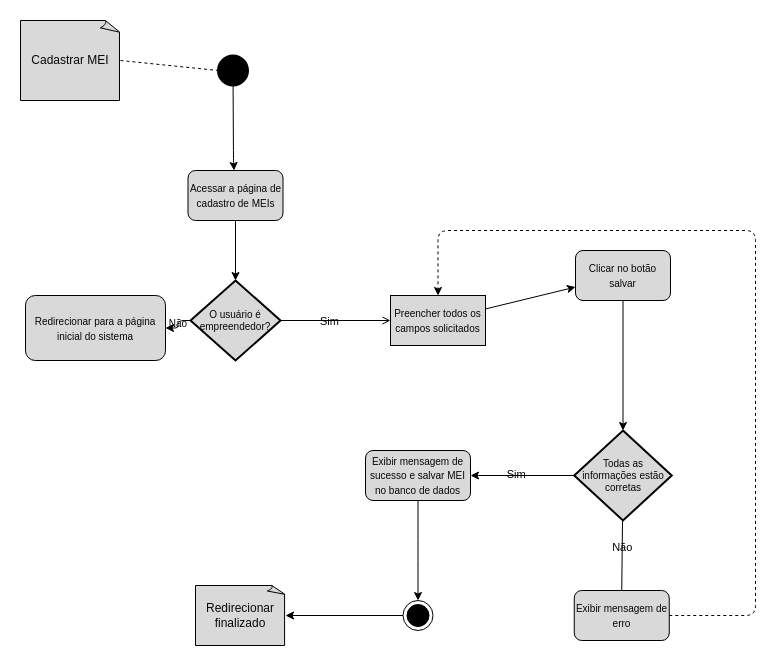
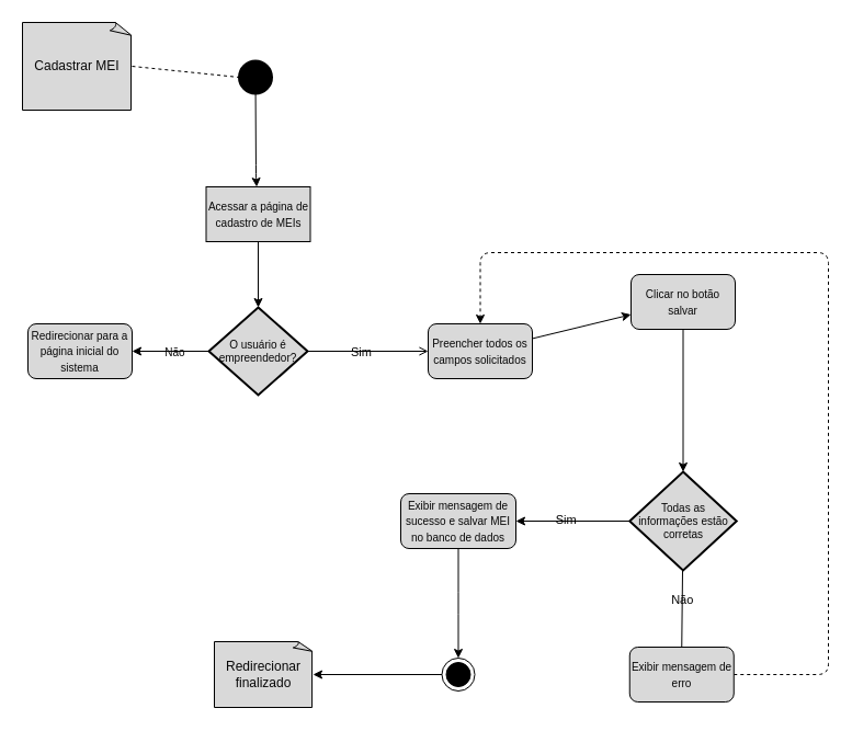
  <mxCell id="0" />
  <mxCell id="1" parent="0" />
  <mxCell id="2" value="&lt;font color=&quot;#080808&quot;&gt;Cadastrar MEI&lt;br&gt;&lt;/font&gt;" style="whiteSpace=wrap;html=1;shape=mxgraph.basic.document;strokeColor=#000000;fillColor=#D9D9D9;" parent="1" vertex="1"><mxGeometry x="20" y="20" width="100" height="80" as="geometry" /></mxCell>
  <mxCell id="3" style="edgeStyle=none;html=1;strokeColor=#000000;fontSize=10;fontColor=#080808;" parent="1" source="4" target="7" edge="1"><mxGeometry relative="1" as="geometry"><Array as="points"><mxPoint x="233" y="160" /></Array></mxGeometry></mxCell>
  <mxCell id="4" value="" style="strokeWidth=2;html=1;shape=mxgraph.flowchart.start_1;whiteSpace=wrap;strokeColor=#000000;fontColor=#080808;fillColor=#000000;" parent="1" vertex="1"><mxGeometry x="217.5" y="55" width="30" height="30" as="geometry" /></mxCell>
  <mxCell id="5" value="" style="endArrow=none;dashed=1;html=1;strokeColor=#000000;fontColor=#080808;entryX=0;entryY=0.5;entryDx=0;entryDy=0;entryPerimeter=0;exitX=1;exitY=0.5;exitDx=0;exitDy=0;exitPerimeter=0;" parent="1" source="2" target="4" edge="1"><mxGeometry width="50" height="50" relative="1" as="geometry"><mxPoint x="125" y="100" as="sourcePoint" /><mxPoint x="175" y="50" as="targetPoint" /></mxGeometry></mxCell>
  <mxCell id="6" style="edgeStyle=none;html=1;strokeColor=#000000;fontSize=10;fontColor=#080808;" parent="1" source="7" target="12" edge="1"><mxGeometry relative="1" as="geometry" /></mxCell>
- <mxCell id="7" value="&lt;font style=&quot;font-size: 10px;&quot;&gt;Acessar a página de cadastro de MEIs&lt;/font&gt;" style="rounded=1;whiteSpace=wrap;html=1;strokeColor=#000000;fontColor=#080808;fillColor=#D9D9D9;" parent="1" vertex="1"><mxGeometry x="187.5" y="170" width="95" height="50" as="geometry" /></mxCell>
+ <mxCell id="7" value="&lt;font style=&quot;font-size: 10px;&quot;&gt;Acessar a página de cadastro de MEIs&lt;/font&gt;" style="whiteSpace=wrap;html=1;strokeColor=#000000;fontColor=#080808;fillColor=#D9D9D9;rounded=0;" parent="1" vertex="1"><mxGeometry x="187.5" y="170" width="95" height="50" as="geometry" /></mxCell>
  <mxCell id="8" style="edgeStyle=orthogonalEdgeStyle;html=1;entryX=1;entryY=0.5;entryDx=0;entryDy=0;labelBackgroundColor=default;strokeColor=#000000;fontSize=10;fontColor=#080808;" parent="1" source="12" target="13" edge="1"><mxGeometry relative="1" as="geometry" /></mxCell>
  <mxCell id="9" value="Não" style="edgeLabel;align=center;verticalAlign=middle;resizable=0;points=[];fontSize=10;fontColor=#080808;labelBackgroundColor=none;" parent="8" vertex="1" connectable="0"><mxGeometry x="-0.103" relative="1" as="geometry"><mxPoint as="offset" /></mxGeometry></mxCell>
  <mxCell id="10" style="edgeStyle=none;html=1;entryX=0;entryY=0.5;entryDx=0;entryDy=0;strokeColor=#000000;endArrow=open;" edge="1" parent="1" source="12" target="15"><mxGeometry relative="1" as="geometry" /></mxCell>
  <mxCell id="11" value="Sim" style="edgeLabel;align=center;verticalAlign=middle;resizable=0;points=[];fontColor=#000000;labelBackgroundColor=none;" vertex="1" connectable="0" parent="10"><mxGeometry x="-0.11" relative="1" as="geometry"><mxPoint as="offset" /></mxGeometry></mxCell>
  <mxCell id="12" value="O usuário é empreendedor?" style="strokeWidth=2;html=1;shape=mxgraph.flowchart.decision;whiteSpace=wrap;strokeColor=#000000;fontSize=10;fontColor=#080808;fillColor=#D9D9D9;" parent="1" vertex="1"><mxGeometry x="190" y="280" width="90" height="80" as="geometry" /></mxCell>
- <mxCell id="13" value="&lt;font style=&quot;font-size: 10px;&quot;&gt;Redirecionar para a página inicial do sistema&lt;/font&gt;" style="rounded=1;whiteSpace=wrap;html=1;strokeColor=#000000;fontColor=#080808;fillColor=#D9D9D9;" parent="1" vertex="1"><mxGeometry x="25" y="295" width="140" height="65" as="geometry" /></mxCell>
+ <mxCell id="13" value="&lt;font style=&quot;font-size: 10px;&quot;&gt;Redirecionar para a página inicial do sistema&lt;/font&gt;" style="rounded=1;whiteSpace=wrap;html=1;strokeColor=#000000;fontColor=#080808;fillColor=#D9D9D9;" parent="1" vertex="1"><mxGeometry x="25" y="295" width="95" height="50" as="geometry" /></mxCell>
  <mxCell id="14" style="edgeStyle=none;html=1;strokeColor=#000000;" edge="1" parent="1" source="15" target="17"><mxGeometry relative="1" as="geometry" /></mxCell>
- <mxCell id="15" value="&lt;font style=&quot;font-size: 10px;&quot;&gt;Preencher todos os campos solicitados&lt;/font&gt;" style="whiteSpace=wrap;html=1;strokeColor=#000000;fontColor=#080808;fillColor=#D9D9D9;rounded=0;" vertex="1" parent="1"><mxGeometry x="390" y="295" width="95" height="50" as="geometry" /></mxCell>
+ <mxCell id="15" value="&lt;font style=&quot;font-size: 10px;&quot;&gt;Preencher todos os campos solicitados&lt;/font&gt;" style="rounded=1;whiteSpace=wrap;html=1;strokeColor=#000000;fontColor=#080808;fillColor=#D9D9D9;" vertex="1" parent="1"><mxGeometry x="390" y="295" width="95" height="50" as="geometry" /></mxCell>
  <mxCell id="16" style="edgeStyle=none;html=1;strokeColor=#000000;" edge="1" parent="1" source="17" target="22"><mxGeometry relative="1" as="geometry" /></mxCell>
  <mxCell id="17" value="&lt;font style=&quot;font-size: 10px;&quot;&gt;Clicar no botão salvar&lt;/font&gt;" style="rounded=1;whiteSpace=wrap;html=1;strokeColor=#000000;fontColor=#080808;fillColor=#D9D9D9;" vertex="1" parent="1"><mxGeometry x="575" y="250" width="95" height="50" as="geometry" /></mxCell>
  <mxCell id="18" style="edgeStyle=none;html=1;strokeColor=#000000;" edge="1" parent="1" source="22" target="24"><mxGeometry relative="1" as="geometry" /></mxCell>
  <mxCell id="19" value="Sim" style="edgeLabel;align=center;verticalAlign=middle;resizable=0;points=[];labelBackgroundColor=none;fontColor=#000000;" vertex="1" connectable="0" parent="18"><mxGeometry x="0.121" y="-2" relative="1" as="geometry"><mxPoint as="offset" /></mxGeometry></mxCell>
  <mxCell id="20" style="edgeStyle=none;html=1;entryX=0.5;entryY=0;entryDx=0;entryDy=0;strokeColor=#000000;fontColor=#000000;endArrow=none;" edge="1" parent="1" source="22" target="26"><mxGeometry relative="1" as="geometry" /></mxCell>
  <mxCell id="21" value="Não" style="edgeLabel;align=center;verticalAlign=middle;resizable=0;points=[];fontColor=#000000;labelBackgroundColor=none;" vertex="1" connectable="0" parent="20"><mxGeometry x="-0.264" relative="1" as="geometry"><mxPoint as="offset" /></mxGeometry></mxCell>
  <mxCell id="22" value="Todas as informações estão corretas" style="strokeWidth=2;html=1;shape=mxgraph.flowchart.decision;whiteSpace=wrap;strokeColor=#000000;fontSize=10;fontColor=#080808;fillColor=#D9D9D9;" vertex="1" parent="1"><mxGeometry x="573.75" y="430" width="97.5" height="90" as="geometry" /></mxCell>
  <mxCell id="23" style="edgeStyle=orthogonalEdgeStyle;html=1;strokeColor=#000000;fontColor=#000000;" edge="1" parent="1" source="24"><mxGeometry relative="1" as="geometry"><mxPoint x="417.5" y="600" as="targetPoint" /></mxGeometry></mxCell>
  <mxCell id="24" value="&lt;span style=&quot;font-size: 10px;&quot;&gt;Exibir mensagem de sucesso e salvar MEI no banco de dados&lt;/span&gt;" style="rounded=1;whiteSpace=wrap;html=1;strokeColor=#000000;fontColor=#080808;fillColor=#D9D9D9;" vertex="1" parent="1"><mxGeometry x="365" y="450" width="105" height="50" as="geometry" /></mxCell>
  <mxCell id="25" style="edgeStyle=orthogonalEdgeStyle;html=1;exitX=1;exitY=0.5;exitDx=0;exitDy=0;entryX=0.5;entryY=0;entryDx=0;entryDy=0;strokeColor=#000000;fontColor=#000000;dashed=1;" edge="1" parent="1" source="26" target="15"><mxGeometry relative="1" as="geometry"><Array as="points"><mxPoint x="755" y="615" /><mxPoint x="755" y="230" /><mxPoint x="438" y="230" /></Array></mxGeometry></mxCell>
  <mxCell id="26" value="&lt;font style=&quot;font-size: 10px;&quot;&gt;Exibir mensagem de erro&lt;/font&gt;" style="rounded=1;whiteSpace=wrap;html=1;strokeColor=#000000;fontColor=#080808;fillColor=#D9D9D9;" vertex="1" parent="1"><mxGeometry x="573.75" y="590" width="95" height="50" as="geometry" /></mxCell>
  <mxCell id="27" style="edgeStyle=orthogonalEdgeStyle;html=1;entryX=1;entryY=0.5;entryDx=0;entryDy=0;entryPerimeter=0;strokeColor=#000000;fontColor=#000000;" edge="1" parent="1" source="28" target="29"><mxGeometry relative="1" as="geometry" /></mxCell>
  <mxCell id="28" value="" style="ellipse;html=1;shape=endState;fillColor=#000000;strokeColor=#000000;labelBackgroundColor=none;fontColor=#000000;" vertex="1" parent="1"><mxGeometry x="402.5" y="600" width="30" height="30" as="geometry" /></mxCell>
  <mxCell id="29" value="&lt;font color=&quot;#080808&quot;&gt;Redirecionar finalizado&lt;br&gt;&lt;/font&gt;" style="whiteSpace=wrap;html=1;shape=mxgraph.basic.document;strokeColor=#000000;fillColor=#D9D9D9;" vertex="1" parent="1"><mxGeometry x="195" y="585" width="90" height="60" as="geometry" /></mxCell>
